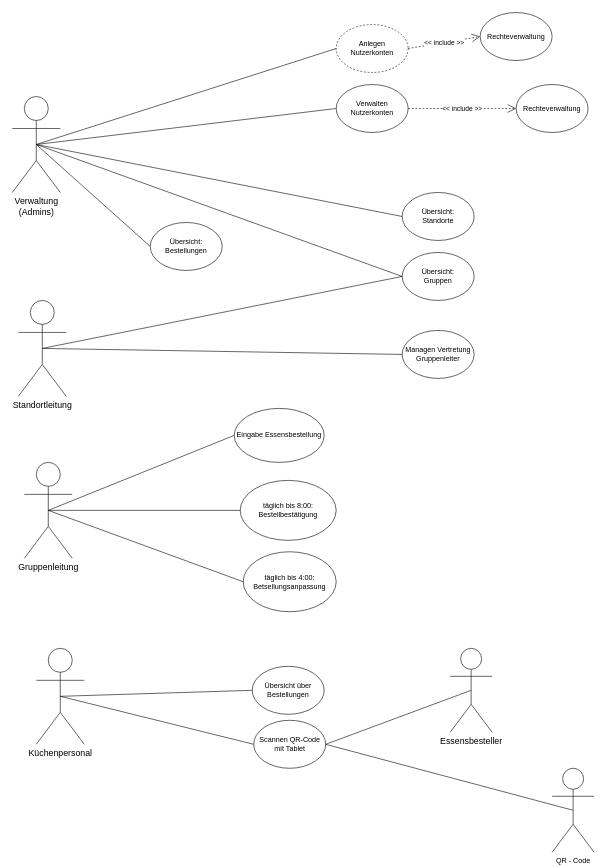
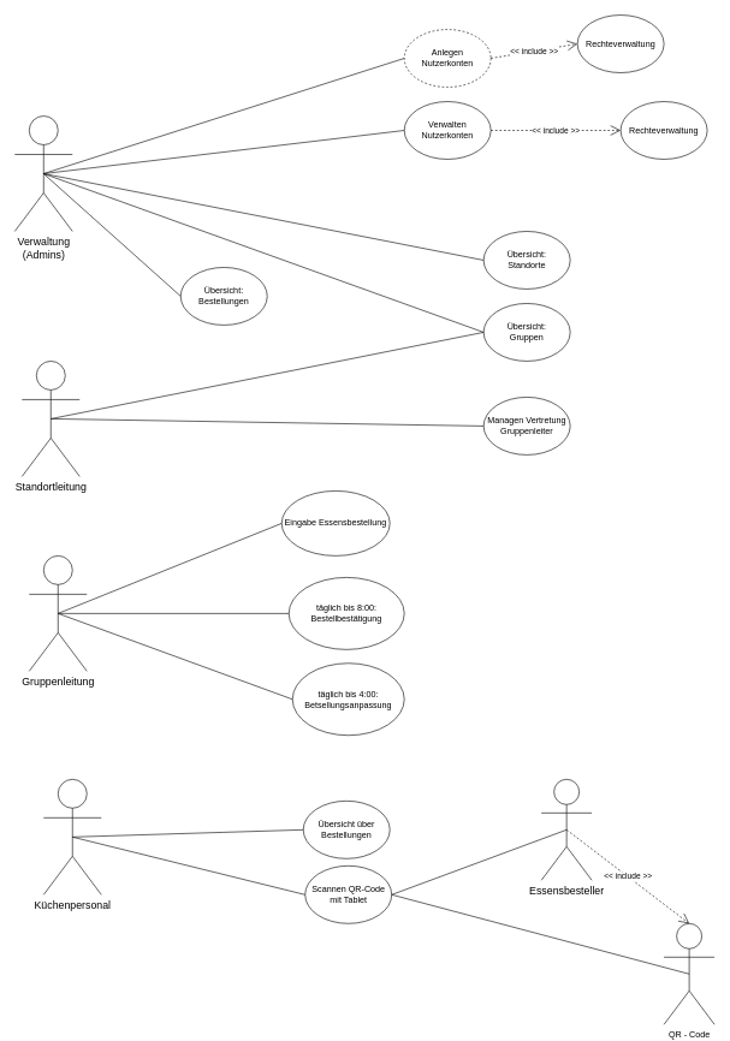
  <mxCell id="0" />
  <mxCell id="1" parent="0" />
  <mxCell id="2" value="&lt;span id=&quot;docs-internal-guid-49c4cdb1-7fff-00f1-d683-0dc7a767fc57&quot;&gt;&lt;span style=&quot;font-size: 11pt; font-family: Arial, sans-serif; background-color: transparent; font-variant-numeric: normal; font-variant-east-asian: normal; font-variant-alternates: normal; font-variant-position: normal; font-variant-emoji: normal; vertical-align: baseline; white-space: pre-wrap;&quot;&gt;Verwaltung (Admins)&lt;/span&gt;&lt;/span&gt;" style="shape=umlActor;verticalLabelPosition=bottom;verticalAlign=top;html=1;outlineConnect=0;" vertex="1" parent="1"><mxGeometry x="20" y="160" width="80" height="160" as="geometry" /></mxCell>
  <mxCell id="3" value="&lt;span id=&quot;docs-internal-guid-49c4cdb1-7fff-00f1-d683-0dc7a767fc57&quot;&gt;&lt;span style=&quot;font-size: 11pt; font-family: Arial, sans-serif; background-color: transparent; font-variant-numeric: normal; font-variant-east-asian: normal; font-variant-alternates: normal; font-variant-position: normal; font-variant-emoji: normal; vertical-align: baseline; white-space: pre-wrap;&quot;&gt;Küchenpersonal&lt;/span&gt;&lt;/span&gt;" style="shape=umlActor;verticalLabelPosition=bottom;verticalAlign=top;html=1;outlineConnect=0;" vertex="1" parent="1"><mxGeometry x="60" y="1080" width="80" height="160" as="geometry" /></mxCell>
  <mxCell id="4" value="&lt;span id=&quot;docs-internal-guid-49c4cdb1-7fff-00f1-d683-0dc7a767fc57&quot;&gt;&lt;span style=&quot;font-size: 11pt; font-family: Arial, sans-serif; background-color: transparent; font-variant-numeric: normal; font-variant-east-asian: normal; font-variant-alternates: normal; font-variant-position: normal; font-variant-emoji: normal; vertical-align: baseline; white-space: pre-wrap;&quot;&gt;Gruppenleitung&lt;/span&gt;&lt;/span&gt;" style="shape=umlActor;verticalLabelPosition=bottom;verticalAlign=top;html=1;outlineConnect=0;" vertex="1" parent="1"><mxGeometry x="40" y="770" width="80" height="160" as="geometry" /></mxCell>
  <mxCell id="5" value="&lt;span id=&quot;docs-internal-guid-49c4cdb1-7fff-00f1-d683-0dc7a767fc57&quot;&gt;&lt;span style=&quot;font-size: 11pt; font-family: Arial, sans-serif; background-color: transparent; font-variant-numeric: normal; font-variant-east-asian: normal; font-variant-alternates: normal; font-variant-position: normal; font-variant-emoji: normal; vertical-align: baseline; white-space: pre-wrap;&quot;&gt;Standortleitung&lt;/span&gt;&lt;/span&gt;" style="shape=umlActor;verticalLabelPosition=bottom;verticalAlign=top;html=1;outlineConnect=0;" vertex="1" parent="1"><mxGeometry x="30" y="500" width="80" height="160" as="geometry" /></mxCell>
  <mxCell id="6" value="Anlegen Nutzerkonten" style="ellipse;whiteSpace=wrap;html=1;dashed=1;" vertex="1" parent="1"><mxGeometry x="560" y="40" width="120" height="80" as="geometry" /></mxCell>
  <mxCell id="7" value="Verwalten Nutzerkonten" style="ellipse;whiteSpace=wrap;html=1;" vertex="1" parent="1"><mxGeometry x="560" y="140" width="120" height="80" as="geometry" /></mxCell>
  <mxCell id="8" value="" style="endArrow=none;html=1;rounded=0;entryX=0;entryY=0.5;entryDx=0;entryDy=0;exitX=0.5;exitY=0.5;exitDx=0;exitDy=0;exitPerimeter=0;" edge="1" parent="1" source="2" target="7"><mxGeometry width="50" height="50" relative="1" as="geometry"><mxPoint x="270" y="210" as="sourcePoint" /><mxPoint x="450" y="210" as="targetPoint" /><Array as="points" /></mxGeometry></mxCell>
  <mxCell id="9" value="Rechteverwaltung" style="ellipse;whiteSpace=wrap;html=1;" vertex="1" parent="1"><mxGeometry x="860" y="140" width="120" height="80" as="geometry" /></mxCell>
  <mxCell id="10" value="Rechteverwaltung" style="ellipse;whiteSpace=wrap;html=1;" vertex="1" parent="1"><mxGeometry x="800" y="20" width="120" height="80" as="geometry" /></mxCell>
  <mxCell id="11" value="Übersicht:&lt;div&gt;&lt;span style=&quot;background-color: initial;&quot;&gt;Standorte&lt;/span&gt;&lt;/div&gt;" style="ellipse;whiteSpace=wrap;html=1;" vertex="1" parent="1"><mxGeometry x="670" y="320" width="120" height="80" as="geometry" /></mxCell>
  <mxCell id="12" value="" style="endArrow=none;html=1;rounded=0;entryX=0;entryY=0.5;entryDx=0;entryDy=0;exitX=0.5;exitY=0.5;exitDx=0;exitDy=0;exitPerimeter=0;" edge="1" parent="1" source="2" target="11"><mxGeometry width="50" height="50" relative="1" as="geometry"><mxPoint x="210" y="260" as="sourcePoint" /><mxPoint x="405" y="350" as="targetPoint" /><Array as="points" /></mxGeometry></mxCell>
  <mxCell id="13" value="Übersicht:&lt;div&gt;Gruppen&lt;/div&gt;" style="ellipse;whiteSpace=wrap;html=1;" vertex="1" parent="1"><mxGeometry x="670" y="420" width="120" height="80" as="geometry" /></mxCell>
  <mxCell id="14" value="Übersicht:&lt;div&gt;Bestellungen&lt;/div&gt;" style="ellipse;whiteSpace=wrap;html=1;" vertex="1" parent="1"><mxGeometry x="250" y="370" width="120" height="80" as="geometry" /></mxCell>
  <mxCell id="15" value="" style="endArrow=none;html=1;rounded=0;entryX=0;entryY=0.5;entryDx=0;entryDy=0;exitX=0.5;exitY=0.5;exitDx=0;exitDy=0;exitPerimeter=0;" edge="1" parent="1" source="2" target="13"><mxGeometry width="50" height="50" relative="1" as="geometry"><mxPoint x="150" y="230" as="sourcePoint" /><mxPoint x="345" y="420" as="targetPoint" /><Array as="points" /></mxGeometry></mxCell>
  <mxCell id="16" value="" style="endArrow=none;html=1;rounded=0;entryX=0;entryY=0.5;entryDx=0;entryDy=0;exitX=0.5;exitY=0.5;exitDx=0;exitDy=0;exitPerimeter=0;" edge="1" parent="1" source="2" target="14"><mxGeometry width="50" height="50" relative="1" as="geometry"><mxPoint x="200" y="220" as="sourcePoint" /><mxPoint x="395" y="510" as="targetPoint" /><Array as="points" /></mxGeometry></mxCell>
  <mxCell id="17" value="" style="endArrow=none;html=1;rounded=0;entryX=0;entryY=0.5;entryDx=0;entryDy=0;exitX=0.5;exitY=0.5;exitDx=0;exitDy=0;exitPerimeter=0;" edge="1" parent="1" source="2" target="6"><mxGeometry width="50" height="50" relative="1" as="geometry"><mxPoint x="110" y="140" as="sourcePoint" /><mxPoint x="395" y="180" as="targetPoint" /><Array as="points" /></mxGeometry></mxCell>
  <mxCell id="18" value="" style="endArrow=none;html=1;rounded=0;entryX=0;entryY=0.5;entryDx=0;entryDy=0;exitX=0.5;exitY=0.5;exitDx=0;exitDy=0;exitPerimeter=0;" edge="1" parent="1" source="5" target="13"><mxGeometry width="50" height="50" relative="1" as="geometry"><mxPoint x="190" y="420" as="sourcePoint" /><mxPoint x="365" y="600" as="targetPoint" /><Array as="points" /></mxGeometry></mxCell>
  <mxCell id="19" value="Managen Vertretung Gruppenleiter" style="ellipse;whiteSpace=wrap;html=1;" vertex="1" parent="1"><mxGeometry x="670" y="550" width="120" height="80" as="geometry" /></mxCell>
  <mxCell id="20" value="" style="endArrow=none;html=1;rounded=0;entryX=0;entryY=0.5;entryDx=0;entryDy=0;exitX=0.5;exitY=0.5;exitDx=0;exitDy=0;exitPerimeter=0;" edge="1" parent="1" source="5" target="19"><mxGeometry width="50" height="50" relative="1" as="geometry"><mxPoint x="145" y="470" as="sourcePoint" /><mxPoint x="680" y="470" as="targetPoint" /><Array as="points" /></mxGeometry></mxCell>
  <mxCell id="21" value="Eingabe Essensbestellung" style="ellipse;whiteSpace=wrap;html=1;" vertex="1" parent="1"><mxGeometry x="390" y="680" width="150" height="90" as="geometry" /></mxCell>
  <mxCell id="22" value="" style="endArrow=none;html=1;rounded=0;entryX=0;entryY=0.5;entryDx=0;entryDy=0;exitX=0.5;exitY=0.5;exitDx=0;exitDy=0;exitPerimeter=0;" edge="1" target="21" parent="1" source="4"><mxGeometry width="50" height="50" relative="1" as="geometry"><mxPoint x="200" y="680" as="sourcePoint" /><mxPoint x="745" y="690" as="targetPoint" /><Array as="points" /></mxGeometry></mxCell>
  <mxCell id="23" value="täglich bis 8:00: Bestellbestätigung" style="ellipse;whiteSpace=wrap;html=1;" vertex="1" parent="1"><mxGeometry x="400" y="800" width="160" height="100" as="geometry" /></mxCell>
  <mxCell id="24" value="" style="endArrow=none;html=1;rounded=0;entryX=0;entryY=0.5;entryDx=0;entryDy=0;exitX=0.5;exitY=0.5;exitDx=0;exitDy=0;exitPerimeter=0;" edge="1" target="23" parent="1" source="4"><mxGeometry width="50" height="50" relative="1" as="geometry"><mxPoint x="208" y="880" as="sourcePoint" /><mxPoint x="808" y="830" as="targetPoint" /><Array as="points" /></mxGeometry></mxCell>
  <mxCell id="25" value="täglich bis 4:00: Betsellungsanpassung" style="ellipse;whiteSpace=wrap;html=1;" vertex="1" parent="1"><mxGeometry x="405" y="919" width="155" height="100" as="geometry" /></mxCell>
  <mxCell id="26" value="" style="endArrow=none;html=1;rounded=0;entryX=0;entryY=0.5;entryDx=0;entryDy=0;exitX=0.5;exitY=0.5;exitDx=0;exitDy=0;exitPerimeter=0;" edge="1" target="25" parent="1" source="4"><mxGeometry width="50" height="50" relative="1" as="geometry"><mxPoint x="230" y="690" as="sourcePoint" /><mxPoint x="830" y="640" as="targetPoint" /><Array as="points" /></mxGeometry></mxCell>
  <mxCell id="27" value="Übersicht über Bestellungen" style="ellipse;whiteSpace=wrap;html=1;" vertex="1" parent="1"><mxGeometry x="420" y="1110" width="120" height="80" as="geometry" /></mxCell>
  <mxCell id="28" value="" style="endArrow=none;html=1;rounded=0;entryX=0;entryY=0.5;entryDx=0;entryDy=0;exitX=0.5;exitY=0.5;exitDx=0;exitDy=0;exitPerimeter=0;" edge="1" target="27" parent="1" source="3"><mxGeometry width="50" height="50" relative="1" as="geometry"><mxPoint x="196" y="1190" as="sourcePoint" /><mxPoint x="796" y="1140" as="targetPoint" /><Array as="points" /></mxGeometry></mxCell>
  <mxCell id="29" value="Scannen QR-Code mit Tablet" style="ellipse;whiteSpace=wrap;html=1;" vertex="1" parent="1"><mxGeometry x="422.5" y="1200" width="120" height="80" as="geometry" /></mxCell>
  <mxCell id="30" value="" style="endArrow=none;html=1;rounded=0;entryX=0;entryY=0.5;entryDx=0;entryDy=0;exitX=0.5;exitY=0.5;exitDx=0;exitDy=0;exitPerimeter=0;" edge="1" parent="1" source="3" target="29"><mxGeometry width="50" height="50" relative="1" as="geometry"><mxPoint x="120" y="1380" as="sourcePoint" /><mxPoint x="430" y="1160" as="targetPoint" /><Array as="points" /></mxGeometry></mxCell>
  <mxCell id="31" value="QR - Code" style="shape=umlActor;verticalLabelPosition=bottom;verticalAlign=top;html=1;outlineConnect=0;" vertex="1" parent="1"><mxGeometry x="920" y="1280" width="70" height="140" as="geometry" /></mxCell>
  <mxCell id="32" value="&amp;lt;&amp;lt; include &amp;gt;&amp;gt;" style="endArrow=open;endSize=12;dashed=1;html=1;rounded=0;exitX=1;exitY=0.5;exitDx=0;exitDy=0;entryX=0;entryY=0.5;entryDx=0;entryDy=0;" edge="1" parent="1" source="7" target="9"><mxGeometry width="160" relative="1" as="geometry"><mxPoint x="690" y="190" as="sourcePoint" /><mxPoint x="850" y="190" as="targetPoint" /></mxGeometry></mxCell>
  <mxCell id="33" value="&lt;font face=&quot;Arial, sans-serif&quot;&gt;&lt;span style=&quot;font-size: 14.667px; white-space: pre-wrap;&quot;&gt;Essensbesteller&lt;/span&gt;&lt;/font&gt;" style="shape=umlActor;verticalLabelPosition=bottom;verticalAlign=top;html=1;outlineConnect=0;" vertex="1" parent="1"><mxGeometry x="750" y="1080" width="70" height="140" as="geometry" /></mxCell>
  <mxCell id="34" value="&amp;lt;&amp;lt; include &amp;gt;&amp;gt;" style="endArrow=open;endSize=12;dashed=1;html=1;rounded=0;exitX=1;exitY=0.5;exitDx=0;exitDy=0;entryX=0;entryY=0.5;entryDx=0;entryDy=0;" edge="1" parent="1" source="6" target="10"><mxGeometry width="160" relative="1" as="geometry"><mxPoint x="680" y="110" as="sourcePoint" /><mxPoint x="860" y="110" as="targetPoint" /></mxGeometry></mxCell>
  <mxCell id="35" value="" style="endArrow=none;html=1;rounded=0;entryX=0.5;entryY=0.5;entryDx=0;entryDy=0;exitX=1;exitY=0.5;exitDx=0;exitDy=0;entryPerimeter=0;" edge="1" parent="1" source="29" target="33"><mxGeometry width="50" height="50" relative="1" as="geometry"><mxPoint x="430" y="1350" as="sourcePoint" /><mxPoint x="752" y="1430" as="targetPoint" /><Array as="points" /></mxGeometry></mxCell>
  <mxCell id="36" value="" style="endArrow=none;html=1;rounded=0;entryX=0.5;entryY=0.5;entryDx=0;entryDy=0;exitX=1;exitY=0.5;exitDx=0;exitDy=0;entryPerimeter=0;" edge="1" parent="1" source="29" target="31"><mxGeometry width="50" height="50" relative="1" as="geometry"><mxPoint x="570" y="1160" as="sourcePoint" /><mxPoint x="933" y="1140" as="targetPoint" /><Array as="points" /></mxGeometry></mxCell>
+ <mxCell id="37" value="&amp;lt;&amp;lt; include &amp;gt;&amp;gt;" style="endArrow=open;endSize=12;dashed=1;html=1;rounded=0;exitX=0.5;exitY=0.5;exitDx=0;exitDy=0;entryX=0.5;entryY=0;entryDx=0;entryDy=0;entryPerimeter=0;exitPerimeter=0;" edge="1" parent="1" source="33" target="31"><mxGeometry width="160" relative="1" as="geometry"><mxPoint x="850" y="1180" as="sourcePoint" /><mxPoint x="1030" y="1180" as="targetPoint" /></mxGeometry></mxCell>
